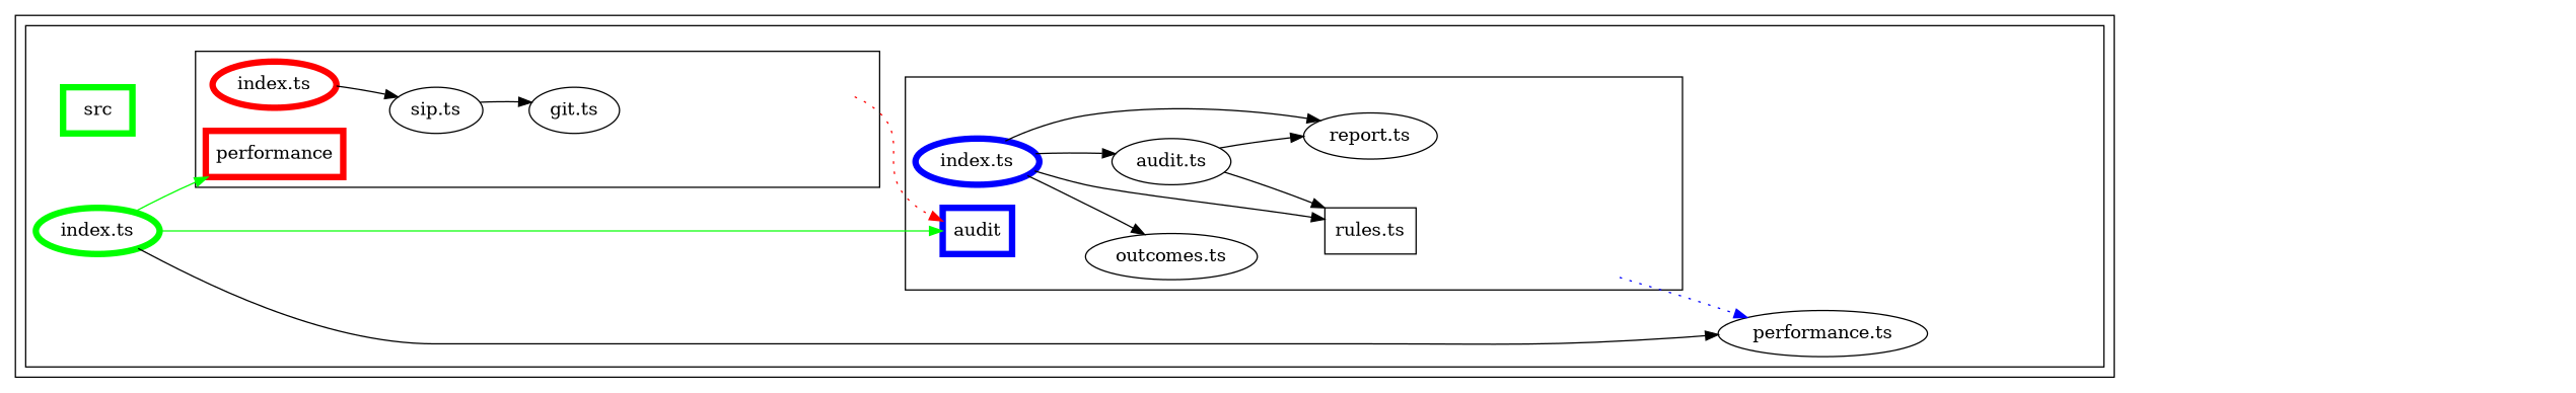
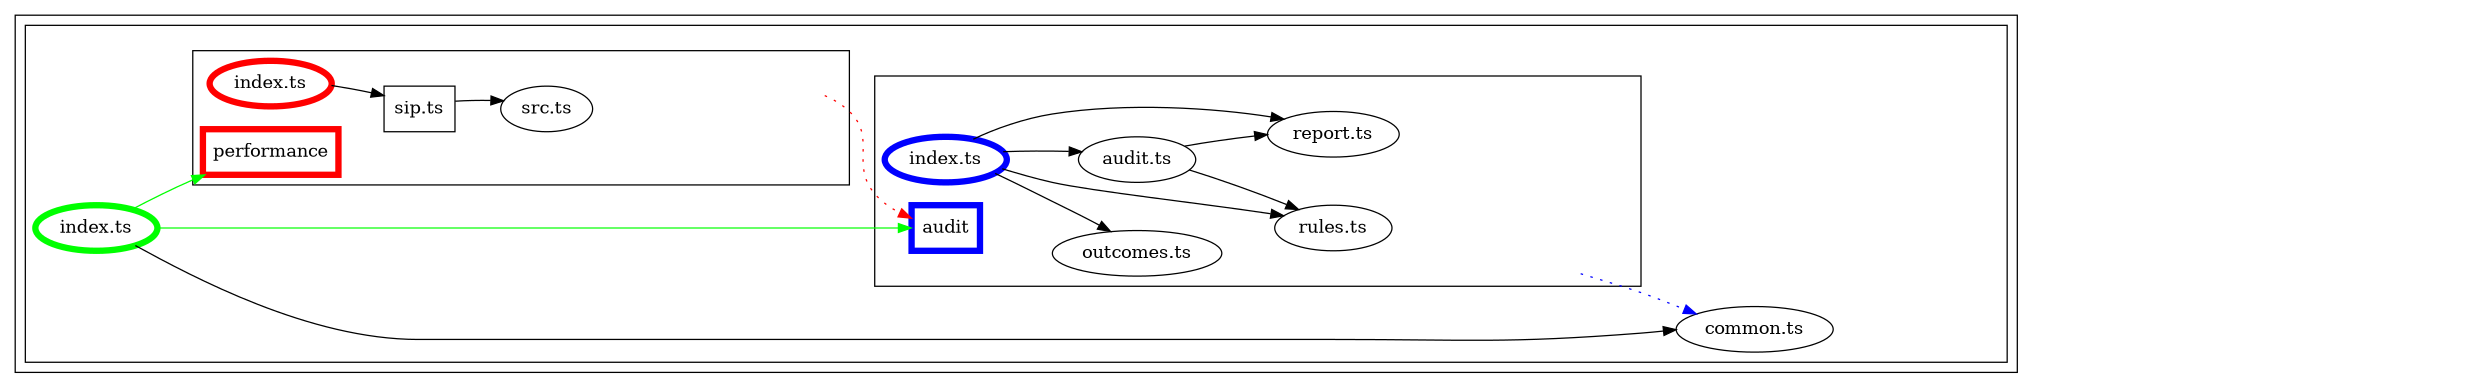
  digraph {
    compound=true
    rankdir=LR
    edge [style=invis]
    n1 [label="report.ts"]
    "exit_src/audit" [style=invis]
-   n3 [label="rules.ts" shape=box]
+   n3 [label="rules.ts"]
    n4 [label="audit.ts"]
    n5 [label="outcomes.ts"]
    n6 [color="#0000ff" label="index.ts" penwidth=5]
    n7 [color="#0000ff" label=audit penwidth=5 shape=rectangle]
    n8 [color="#ff0000" label="index.ts" penwidth=5]
    "exit_src/report" [style=invis]
    n10 [color="#ff0000" label=performance penwidth=5 shape=rectangle]
-   n11 [label="sip.ts"]
-   n12 [label="git.ts"]
-   n13 [label="performance.ts"]
+   n11 [label="sip.ts" shape=box]
+   n12 [label="src.ts"]
+   n13 [label="common.ts"]
    exit_src [style=invis]
-   n15 [color="#00ff00" label=src penwidth=5 shape=rectangle]
    n16 [color="#00ff00" label="index.ts" penwidth=5]
    "dependency-graph-[object Object]" [style=invis]
    subgraph cluster_1 {
      color="#000000"
      subgraph cluster_2 {
        color="#000000"
        n13
        exit_src
-       n15
        n16
        subgraph cluster_3 {
          color="#000000"
          n1
          "exit_src/audit"
          n3
          n4
          n5
          n6
          n7
        }
        subgraph cluster_4 {
          color="#000000"
          n8
          "exit_src/report"
          n10
          n11
          n12
        }
      }
    }
    n1 -> "exit_src/audit"
    "exit_src/audit" -> n13 [color="#0000ff" style=dotted]
    "exit_src/audit" -> n13
    "exit_src/audit" -> exit_src
    "exit_src/audit" -> exit_src
    "exit_src/audit" -> exit_src
    "exit_src/audit" -> exit_src
    "exit_src/audit" -> exit_src
    n3 -> "exit_src/audit"
    n4 -> n1
    n4 -> n1 [color=black style=solid]
    n4 -> "exit_src/audit"
    n4 -> n3
    n4 -> n3 [color=black style=solid]
    n4 -> n13
    n5 -> "exit_src/audit"
    n5 -> n13
    n6 -> n1
    n6 -> n1 [color=black style=solid]
    n6 -> "exit_src/audit"
    n6 -> n3
    n6 -> n3 [color=black style=solid]
    n6 -> n4
    n6 -> n4 [color=black style=solid]
    n6 -> n5
    n6 -> n5 [color=black style=solid]
    n8 -> "exit_src/report"
    n8 -> n11
    n8 -> n11 [color=black style=solid]
    "exit_src/report" -> n7 [color="#ff0000" style=dotted]
    "exit_src/report" -> exit_src
    "exit_src/report" -> exit_src
    "exit_src/report" -> exit_src
    n11 -> "exit_src/report"
    n11 -> n12
    n11 -> n12 [color=black style=solid]
    n12 -> "exit_src/report"
    n13 -> exit_src
    exit_src -> exit_src
    exit_src -> exit_src
    exit_src -> exit_src
    exit_src -> exit_src
    exit_src -> exit_src
    exit_src -> exit_src
    exit_src -> exit_src
    exit_src -> exit_src
    exit_src -> exit_src
    exit_src -> exit_src
    exit_src -> "dependency-graph-[object Object]"
    n16 -> n7 [color="#00ff00" style=solid]
    n16 -> n10 [color="#00ff00" style=solid]
    n16 -> n13
    n16 -> n13 [color=black style=solid]
    n16 -> exit_src
  }
